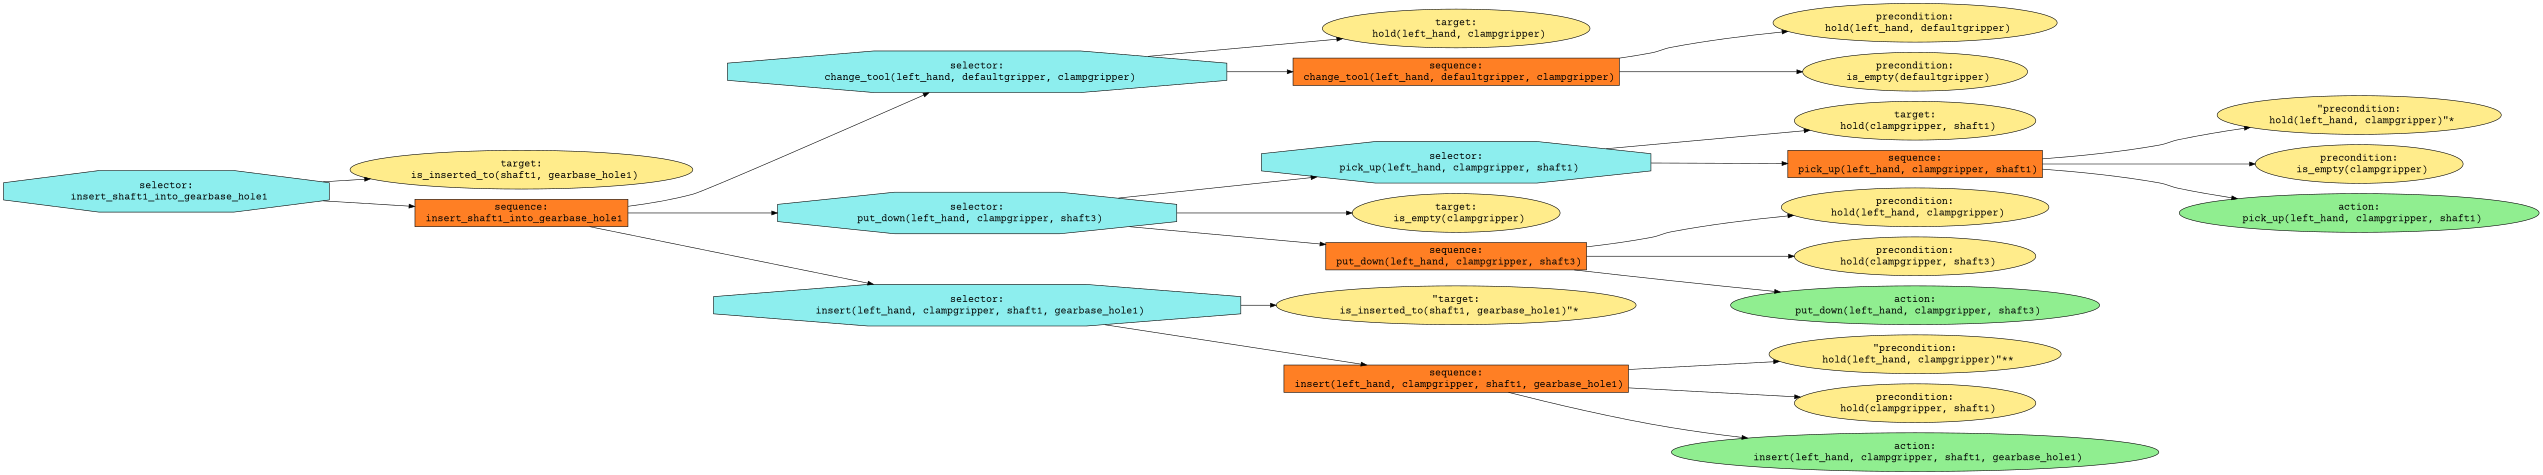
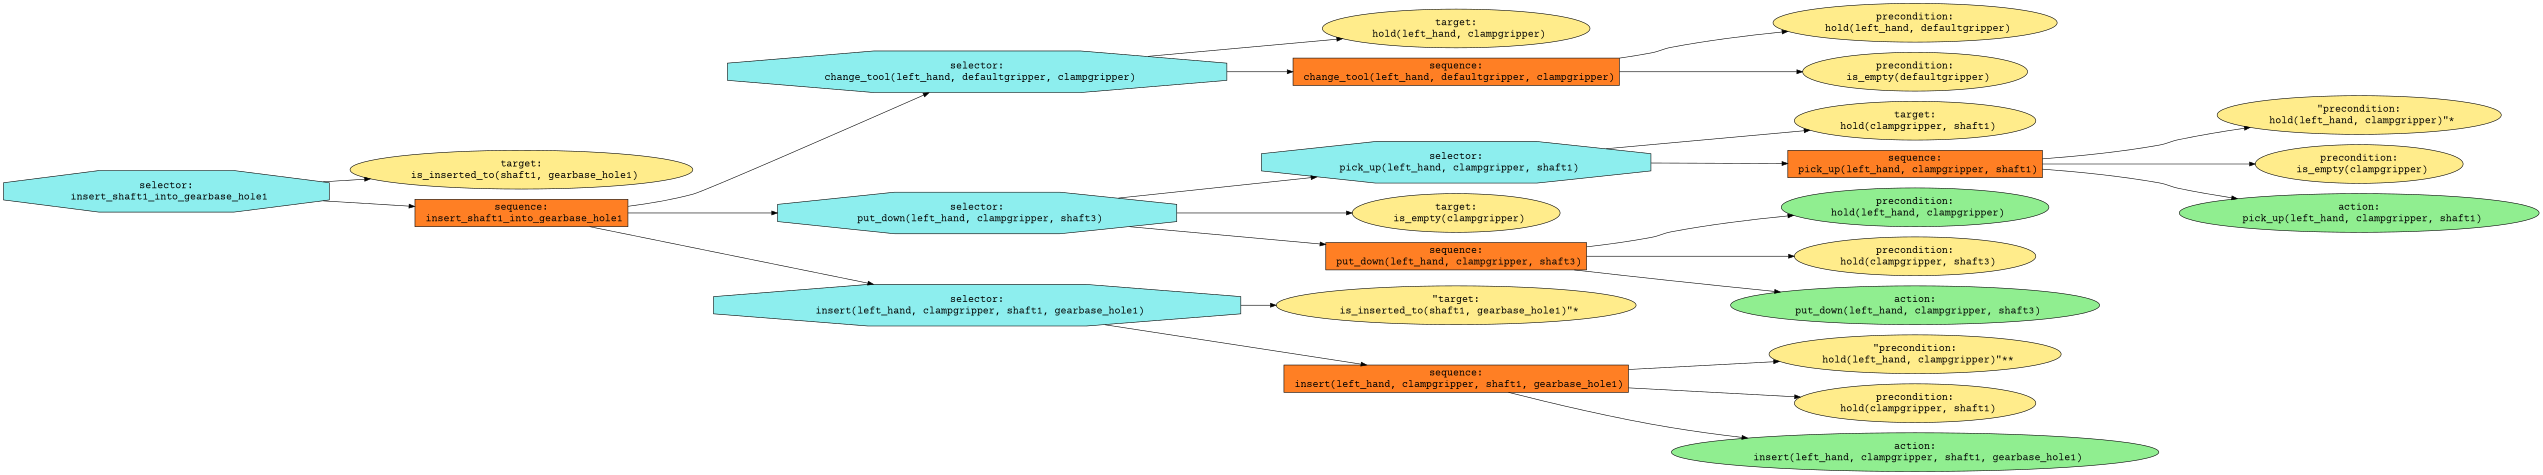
  digraph {
    fontname="Courier Prime"
    ordering=out
    rankdir=LR
    node [fillcolor=lightgoldenrod1 fontcolor=black fontname="Courier Prime" fontsize=18 shape=ellipse style=filled]
    edge [fontname="Courier Prime"]
    n1 [fillcolor=darkslategray2 label="selector:\n insert_shaft1_into_gearbase_hole1" shape=octagon]
    n2 [label="target:\n is_inserted_to(shaft1, gearbase_hole1)"]
    n3 [fillcolor=chocolate1 label="sequence:\n insert_shaft1_into_gearbase_hole1" shape=box]
    n4 [fillcolor=darkslategray2 label="selector:\n change_tool(left_hand, defaultgripper, clampgripper)" shape=octagon]
    n5 [fillcolor=darkslategray2 label="selector:\n put_down(left_hand, clampgripper, shaft3)" shape=octagon]
    n6 [fillcolor=darkslategray2 label="selector:\n insert(left_hand, clampgripper, shaft1, gearbase_hole1)" shape=octagon]
    n7 [label="target:\n hold(left_hand, clampgripper)"]
    n8 [fillcolor=chocolate1 label="sequence:\n change_tool(left_hand, defaultgripper, clampgripper)" shape=box]
    n9 [fillcolor=darkslategray2 label="selector:\n pick_up(left_hand, clampgripper, shaft1)" shape=octagon]
    n10 [label="target:\n is_empty(clampgripper)"]
    n11 [fillcolor=chocolate1 label="sequence:\n put_down(left_hand, clampgripper, shaft3)" shape=box]
    n12 [label="target:\n hold(clampgripper, shaft1)"]
    n13 [fillcolor=chocolate1 label="sequence:\n pick_up(left_hand, clampgripper, shaft1)" shape=box]
    n14 [label="\"target:\n is_inserted_to(shaft1, gearbase_hole1)\"*"]
    n15 [fillcolor=chocolate1 label="sequence:\n insert(left_hand, clampgripper, shaft1, gearbase_hole1)" shape=box]
    n16 [label="precondition:\n hold(left_hand, defaultgripper)"]
    n17 [label="precondition:\n is_empty(defaultgripper)"]
-   n18 [label="precondition:\n hold(left_hand, clampgripper)"]
+   n18 [fillcolor=lightgreen label="precondition:\n hold(left_hand, clampgripper)"]
    n19 [label="precondition:\n hold(clampgripper, shaft3)"]
    n20 [fillcolor=lightgreen label="action:\n put_down(left_hand, clampgripper, shaft3)"]
    n21 [label="\"precondition:\n hold(left_hand, clampgripper)\"*"]
    n22 [label="precondition:\n is_empty(clampgripper)"]
    n23 [fillcolor=lightgreen label="action:\n pick_up(left_hand, clampgripper, shaft1)"]
    n24 [label="\"precondition:\n hold(left_hand, clampgripper)\"**"]
    n25 [label="precondition:\n hold(clampgripper, shaft1)"]
    n26 [fillcolor=lightgreen label="action:\n insert(left_hand, clampgripper, shaft1, gearbase_hole1)"]
    n1 -> n2
    n1 -> n3
    n3 -> n4
    n3 -> n5
    n3 -> n6
    n4 -> n7
    n4 -> n8
    n5 -> n9
    n5 -> n10
    n5 -> n11
    n6 -> n14
    n6 -> n15
    n8 -> n16
    n8 -> n17
    n9 -> n12
    n9 -> n13
    n11 -> n18
    n11 -> n19
    n11 -> n20
    n13 -> n21
    n13 -> n22
    n13 -> n23
    n15 -> n24
    n15 -> n25
    n15 -> n26
  }
